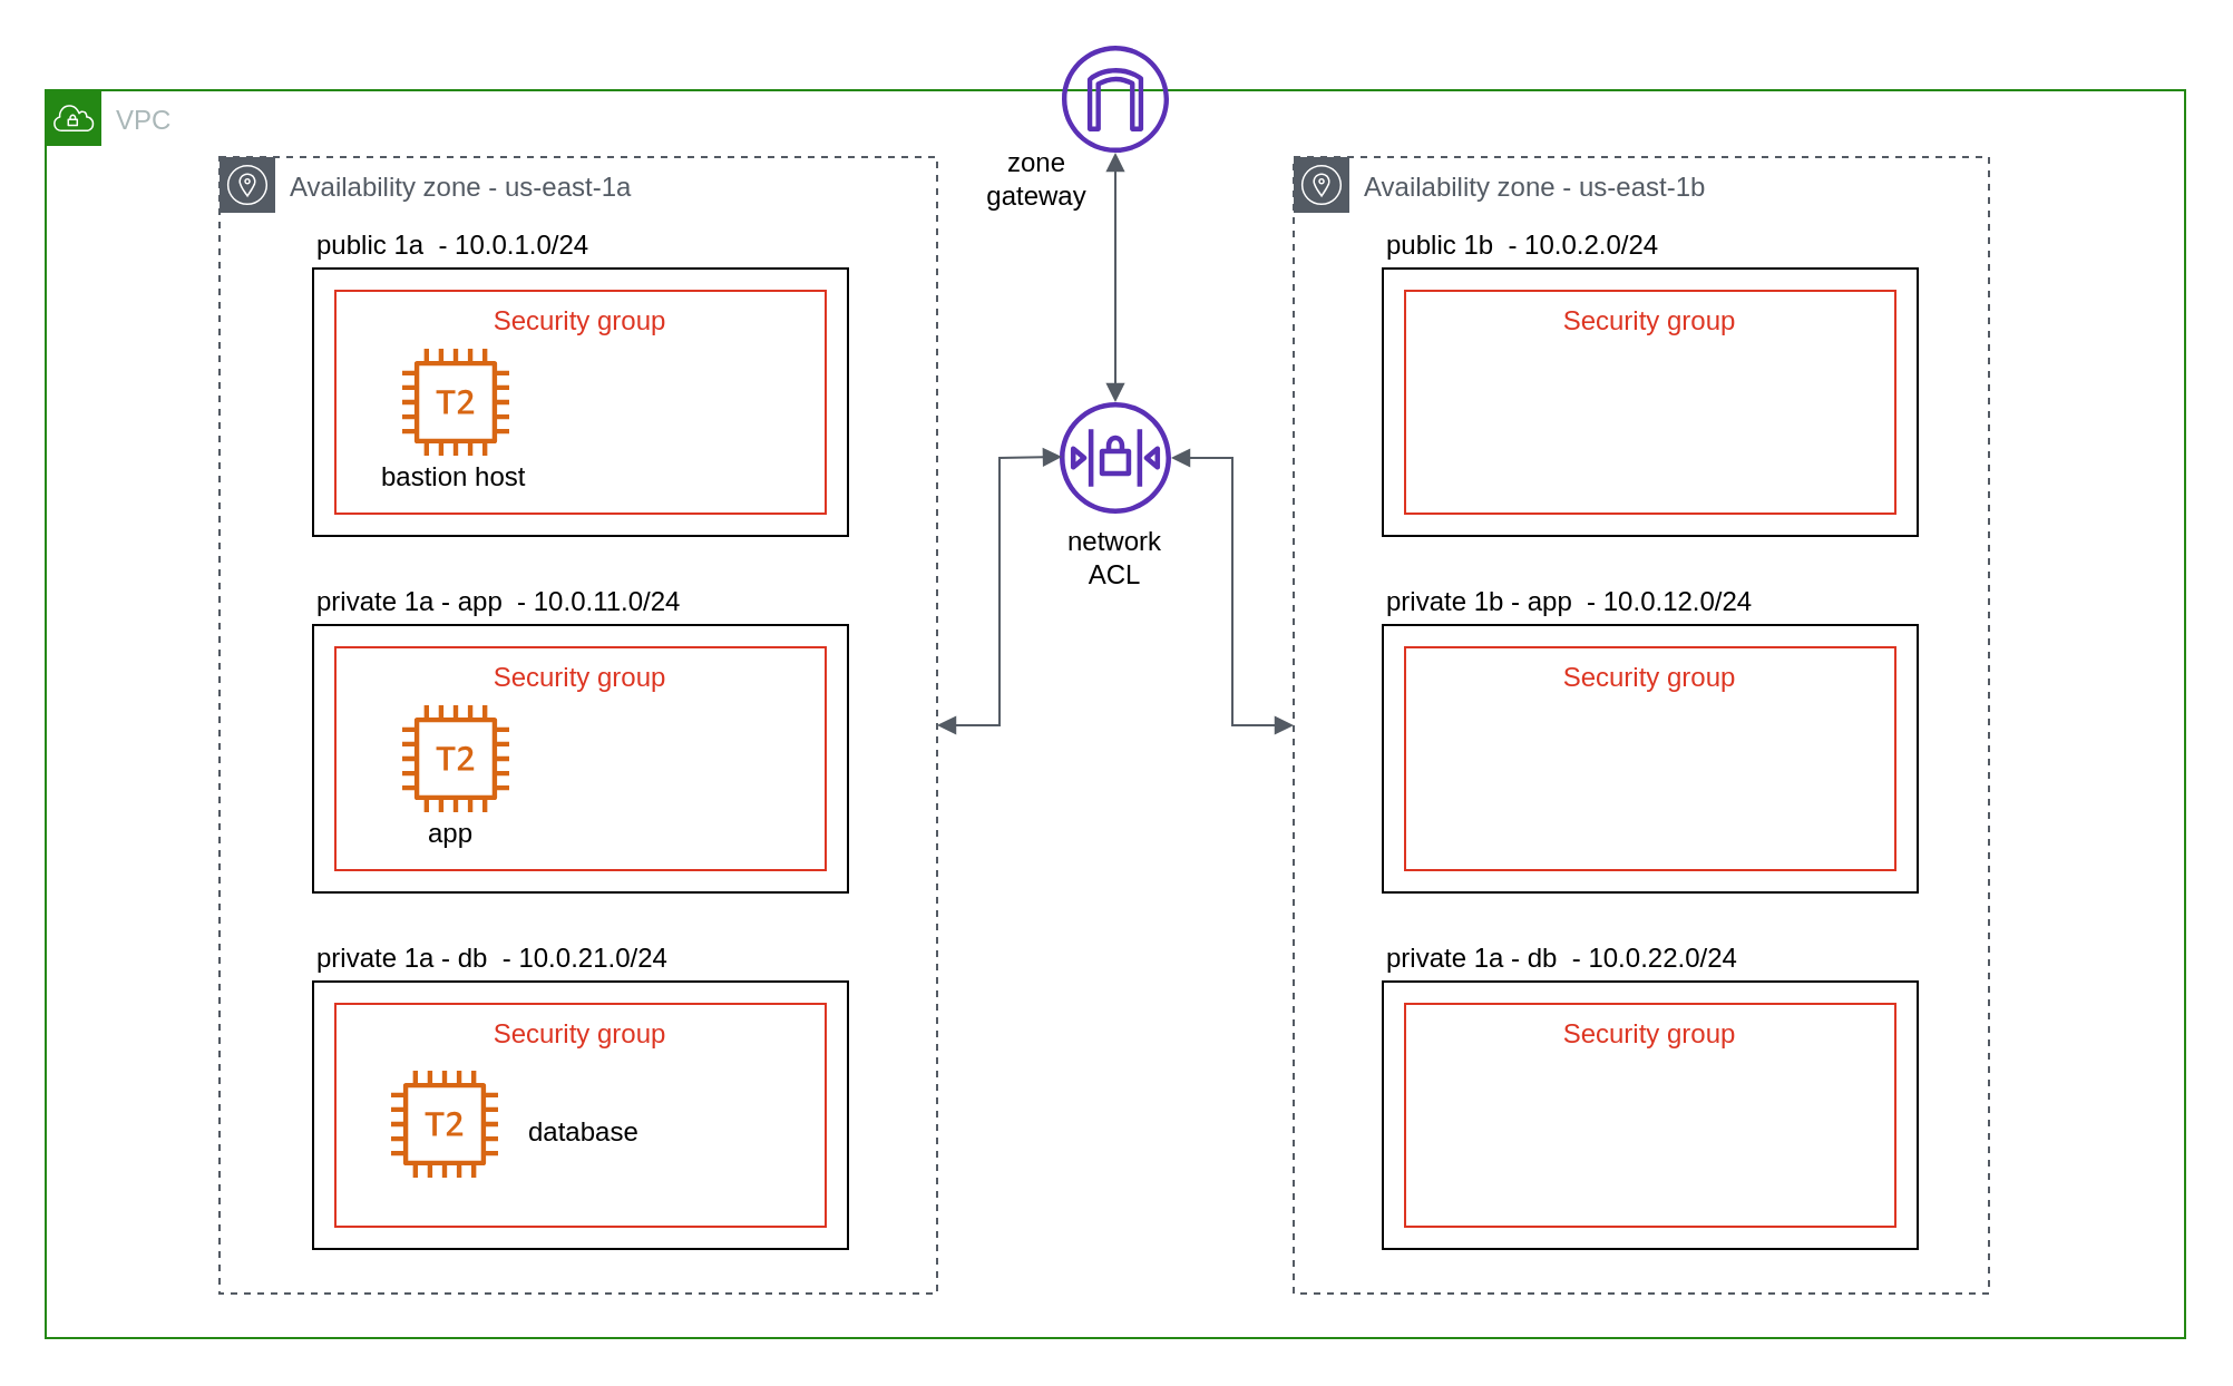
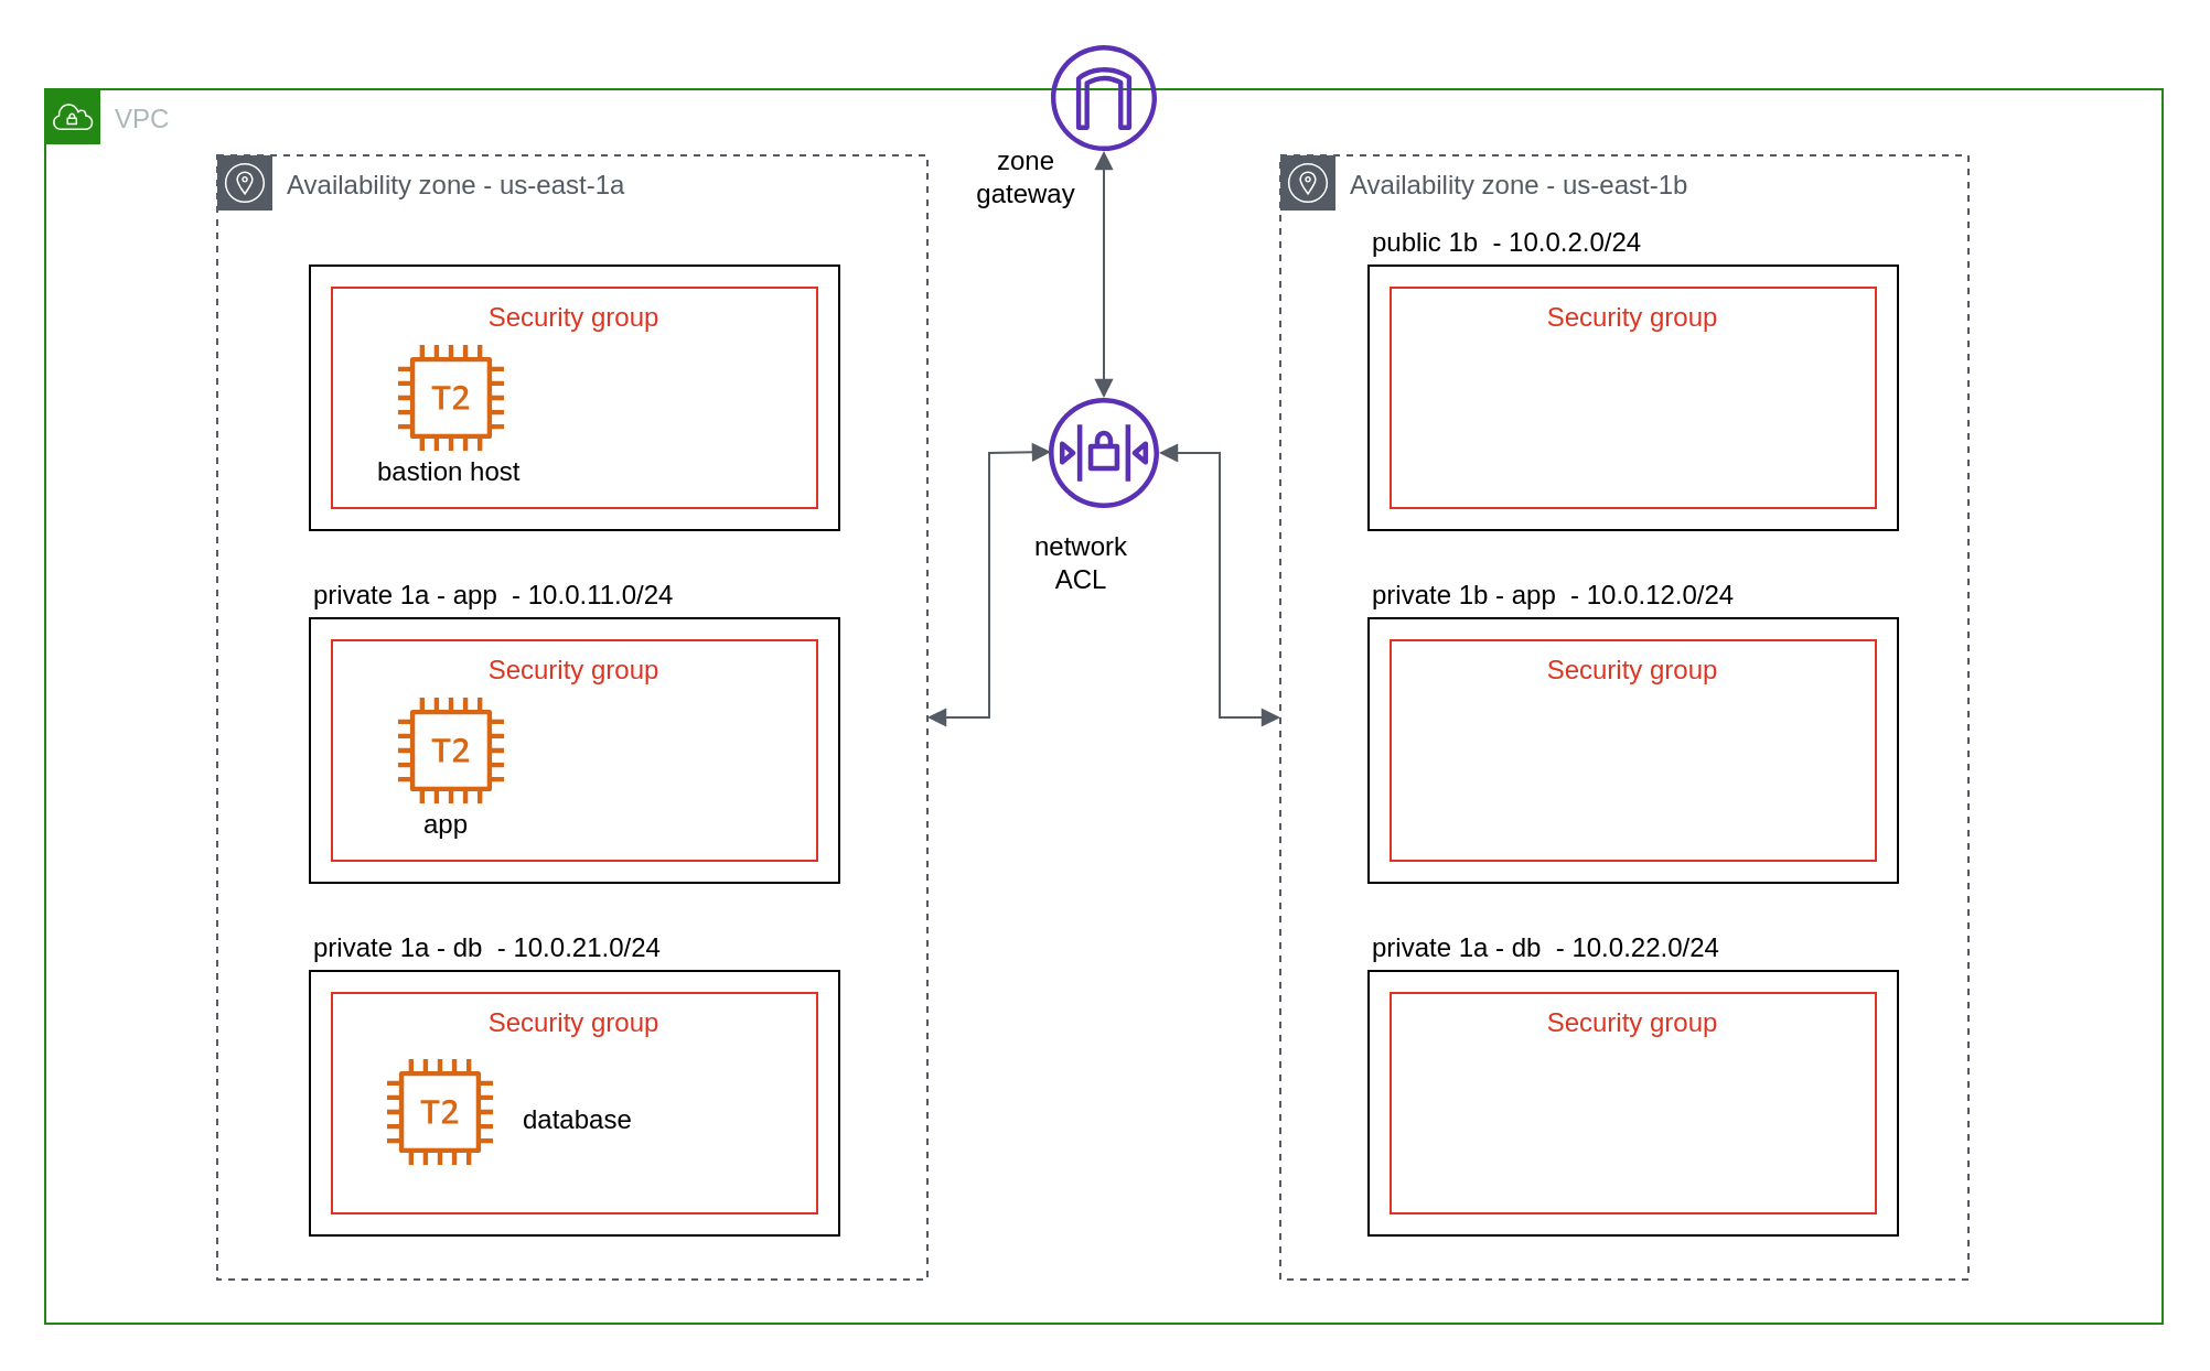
  <mxCell id="0" />
  <mxCell id="1" parent="0" />
  <mxCell id="2" value="Availability zone - us-east-1b" style="outlineConnect=0;gradientColor=none;html=1;whiteSpace=wrap;fontSize=12;fontStyle=0;shape=mxgraph.aws4.group;grIcon=mxgraph.aws4.group_availability_zone;strokeColor=#545B64;fillColor=none;verticalAlign=top;align=left;spacingLeft=30;fontColor=#545B64;dashed=1;" vertex="1" parent="1"><mxGeometry x="580" y="70" width="312" height="510" as="geometry" /></mxCell>
  <mxCell id="3" value="VPC" style="points=[[0,0],[0.25,0],[0.5,0],[0.75,0],[1,0],[1,0.25],[1,0.5],[1,0.75],[1,1],[0.75,1],[0.5,1],[0.25,1],[0,1],[0,0.75],[0,0.5],[0,0.25]];outlineConnect=0;gradientColor=none;html=1;whiteSpace=wrap;fontSize=12;fontStyle=0;shape=mxgraph.aws4.group;grIcon=mxgraph.aws4.group_vpc;strokeColor=#248814;fillColor=none;verticalAlign=top;align=left;spacingLeft=30;fontColor=#AAB7B8;dashed=0;" vertex="1" parent="1"><mxGeometry x="20" y="40" width="960" height="560" as="geometry" /></mxCell>
  <mxCell id="4" value="Availability zone - us-east-1a" style="outlineConnect=0;gradientColor=none;html=1;whiteSpace=wrap;fontSize=12;fontStyle=0;shape=mxgraph.aws4.group;grIcon=mxgraph.aws4.group_availability_zone;strokeColor=#545B64;fillColor=none;verticalAlign=top;align=left;spacingLeft=30;fontColor=#545B64;dashed=1;" vertex="1" parent="1"><mxGeometry x="98" y="70" width="322" height="510" as="geometry" /></mxCell>
  <mxCell id="5" value="" style="rounded=0;whiteSpace=wrap;html=1;fillColor=none;" vertex="1" parent="1"><mxGeometry x="140" y="120" width="240" height="120" as="geometry" /></mxCell>
  <mxCell id="6" value="Security group" style="fillColor=none;strokeColor=#DD3522;verticalAlign=top;fontStyle=0;fontColor=#DD3522;" vertex="1" parent="1"><mxGeometry x="150" y="130" width="220" height="100" as="geometry" /></mxCell>
  <mxCell id="7" value="" style="outlineConnect=0;fontColor=#232F3E;gradientColor=none;fillColor=#D86613;strokeColor=none;dashed=0;verticalLabelPosition=bottom;verticalAlign=top;align=center;html=1;fontSize=12;fontStyle=0;aspect=fixed;pointerEvents=1;shape=mxgraph.aws4.t2_instance;" vertex="1" parent="1"><mxGeometry x="180" y="156" width="48" height="48" as="geometry" /></mxCell>
  <mxCell id="8" value="" style="rounded=0;whiteSpace=wrap;html=1;fillColor=none;" vertex="1" parent="1"><mxGeometry x="140" y="280" width="240" height="120" as="geometry" /></mxCell>
  <mxCell id="9" value="" style="rounded=0;whiteSpace=wrap;html=1;fillColor=none;" vertex="1" parent="1"><mxGeometry x="140" y="440" width="240" height="120" as="geometry" /></mxCell>
- <mxCell id="10" value="public 1a&amp;nbsp; - 10.0.1.0/24" style="text;html=1;strokeColor=none;fillColor=none;align=left;verticalAlign=middle;whiteSpace=wrap;rounded=0;" vertex="1" parent="1"><mxGeometry x="140" y="100" width="150" height="20" as="geometry" /></mxCell>
  <mxCell id="11" value="private 1a - app&amp;nbsp; - 10.0.11.0/24" style="text;html=1;strokeColor=none;fillColor=none;align=left;verticalAlign=middle;whiteSpace=wrap;rounded=0;" vertex="1" parent="1"><mxGeometry x="140" y="260" width="170" height="20" as="geometry" /></mxCell>
  <mxCell id="12" value="private 1a - db&amp;nbsp; - 10.0.21.0/24" style="text;html=1;strokeColor=none;fillColor=none;align=left;verticalAlign=middle;whiteSpace=wrap;rounded=0;" vertex="1" parent="1"><mxGeometry x="140" y="420" width="190" height="20" as="geometry" /></mxCell>
  <mxCell id="13" value="bastion host" style="text;html=1;strokeColor=none;fillColor=none;align=left;verticalAlign=middle;whiteSpace=wrap;rounded=0;" vertex="1" parent="1"><mxGeometry x="169" y="204" width="70" height="20" as="geometry" /></mxCell>
  <mxCell id="14" value="" style="outlineConnect=0;fontColor=#232F3E;gradientColor=none;fillColor=#5A30B5;strokeColor=none;dashed=0;verticalLabelPosition=bottom;verticalAlign=top;align=center;html=1;fontSize=12;fontStyle=0;aspect=fixed;pointerEvents=1;shape=mxgraph.aws4.network_access_control_list;" vertex="1" parent="1"><mxGeometry x="475" y="180" width="50" height="50" as="geometry" /></mxCell>
  <mxCell id="15" value="" style="outlineConnect=0;fontColor=#232F3E;gradientColor=none;fillColor=#5A30B5;strokeColor=none;dashed=0;verticalLabelPosition=bottom;verticalAlign=top;align=center;html=1;fontSize=12;fontStyle=0;aspect=fixed;pointerEvents=1;shape=mxgraph.aws4.internet_gateway;" vertex="1" parent="1"><mxGeometry x="476" y="20" width="48" height="48" as="geometry" /></mxCell>
  <mxCell id="16" value="Security group" style="fillColor=none;strokeColor=#DD3522;verticalAlign=top;fontStyle=0;fontColor=#DD3522;" vertex="1" parent="1"><mxGeometry x="150" y="290" width="220" height="100" as="geometry" /></mxCell>
  <mxCell id="17" value="Security group" style="fillColor=none;strokeColor=#DD3522;verticalAlign=top;fontStyle=0;fontColor=#DD3522;" vertex="1" parent="1"><mxGeometry x="150" y="450" width="220" height="100" as="geometry" /></mxCell>
  <mxCell id="18" value="" style="rounded=0;whiteSpace=wrap;html=1;fillColor=none;" vertex="1" parent="1"><mxGeometry x="620" y="120" width="240" height="120" as="geometry" /></mxCell>
  <mxCell id="19" value="public 1b&amp;nbsp; - 10.0.2.0/24" style="text;html=1;strokeColor=none;fillColor=none;align=left;verticalAlign=middle;whiteSpace=wrap;rounded=0;" vertex="1" parent="1"><mxGeometry x="620" y="100" width="150" height="20" as="geometry" /></mxCell>
  <mxCell id="20" value="Security group" style="fillColor=none;strokeColor=#DD3522;verticalAlign=top;fontStyle=0;fontColor=#DD3522;" vertex="1" parent="1"><mxGeometry x="630" y="130" width="220" height="100" as="geometry" /></mxCell>
  <mxCell id="21" value="" style="rounded=0;whiteSpace=wrap;html=1;fillColor=none;" vertex="1" parent="1"><mxGeometry x="620" y="280" width="240" height="120" as="geometry" /></mxCell>
  <mxCell id="22" value="private 1b - app&amp;nbsp; - 10.0.12.0/24" style="text;html=1;strokeColor=none;fillColor=none;align=left;verticalAlign=middle;whiteSpace=wrap;rounded=0;" vertex="1" parent="1"><mxGeometry x="620" y="260" width="180" height="20" as="geometry" /></mxCell>
  <mxCell id="23" value="Security group" style="fillColor=none;strokeColor=#DD3522;verticalAlign=top;fontStyle=0;fontColor=#DD3522;" vertex="1" parent="1"><mxGeometry x="630" y="290" width="220" height="100" as="geometry" /></mxCell>
  <mxCell id="24" value="" style="rounded=0;whiteSpace=wrap;html=1;fillColor=none;" vertex="1" parent="1"><mxGeometry x="620" y="440" width="240" height="120" as="geometry" /></mxCell>
  <mxCell id="25" value="private 1a - db&amp;nbsp; - 10.0.22.0/24" style="text;html=1;strokeColor=none;fillColor=none;align=left;verticalAlign=middle;whiteSpace=wrap;rounded=0;" vertex="1" parent="1"><mxGeometry x="620" y="420" width="190" height="20" as="geometry" /></mxCell>
  <mxCell id="26" value="Security group" style="fillColor=none;strokeColor=#DD3522;verticalAlign=top;fontStyle=0;fontColor=#DD3522;" vertex="1" parent="1"><mxGeometry x="630" y="450" width="220" height="100" as="geometry" /></mxCell>
  <mxCell id="27" value="" style="outlineConnect=0;fontColor=#232F3E;gradientColor=none;fillColor=#D86613;strokeColor=none;dashed=0;verticalLabelPosition=bottom;verticalAlign=top;align=center;html=1;fontSize=12;fontStyle=0;aspect=fixed;pointerEvents=1;shape=mxgraph.aws4.t2_instance;" vertex="1" parent="1"><mxGeometry x="180" y="316" width="48" height="48" as="geometry" /></mxCell>
  <mxCell id="28" value="app" style="text;html=1;strokeColor=none;fillColor=none;align=left;verticalAlign=middle;whiteSpace=wrap;rounded=0;" vertex="1" parent="1"><mxGeometry x="190" y="364" width="70" height="20" as="geometry" /></mxCell>
  <mxCell id="29" value="" style="outlineConnect=0;fontColor=#232F3E;gradientColor=none;fillColor=#D86613;strokeColor=none;dashed=0;verticalLabelPosition=bottom;verticalAlign=top;align=center;html=1;fontSize=12;fontStyle=0;aspect=fixed;pointerEvents=1;shape=mxgraph.aws4.t2_instance;" vertex="1" parent="1"><mxGeometry x="175" y="480" width="48" height="48" as="geometry" /></mxCell>
  <mxCell id="30" value="database" style="text;html=1;strokeColor=none;fillColor=none;align=left;verticalAlign=middle;whiteSpace=wrap;rounded=0;" vertex="1" parent="1"><mxGeometry x="235" y="498" width="70" height="20" as="geometry" /></mxCell>
  <mxCell id="31" value="" style="edgeStyle=orthogonalEdgeStyle;html=1;endArrow=block;elbow=vertical;startArrow=block;startFill=1;endFill=1;strokeColor=#545B64;rounded=0;" edge="1" parent="1" source="15" target="14"><mxGeometry width="100" relative="1" as="geometry"><mxPoint x="500" y="80" as="sourcePoint" /><mxPoint x="600" y="80" as="targetPoint" /></mxGeometry></mxCell>
  <mxCell id="32" value="" style="edgeStyle=orthogonalEdgeStyle;html=1;endArrow=block;elbow=vertical;startArrow=block;startFill=1;endFill=1;strokeColor=#545B64;rounded=0;" edge="1" parent="1" source="4"><mxGeometry width="100" relative="1" as="geometry"><mxPoint x="376" y="204.5" as="sourcePoint" /><mxPoint x="476" y="204.5" as="targetPoint" /></mxGeometry></mxCell>
  <mxCell id="33" value="" style="edgeStyle=orthogonalEdgeStyle;html=1;endArrow=block;elbow=vertical;startArrow=block;startFill=1;endFill=1;strokeColor=#545B64;rounded=0;" edge="1" parent="1" source="2" target="14"><mxGeometry width="100" relative="1" as="geometry"><mxPoint x="430" y="335" as="sourcePoint" /><mxPoint x="486" y="214.5" as="targetPoint" /></mxGeometry></mxCell>
  <mxCell id="34" value="zone gateway" style="text;html=1;strokeColor=none;fillColor=none;align=center;verticalAlign=middle;whiteSpace=wrap;rounded=0;" vertex="1" parent="1"><mxGeometry x="445" y="70" width="40" height="20" as="geometry" /></mxCell>
- <mxCell id="35" value="network ACL" style="text;html=1;strokeColor=none;fillColor=none;align=center;verticalAlign=middle;whiteSpace=wrap;rounded=0;" vertex="1" parent="1"><mxGeometry x="480" y="240" width="40" height="20" as="geometry" /></mxCell>
+ <mxCell id="35" value="network ACL" style="text;html=1;strokeColor=none;fillColor=none;align=center;verticalAlign=middle;whiteSpace=wrap;rounded=0;" vertex="1" parent="1"><mxGeometry x="470" y="245" width="40" height="20" as="geometry" /></mxCell>
